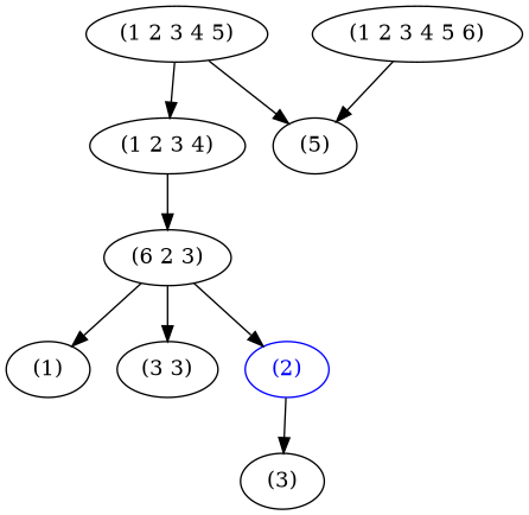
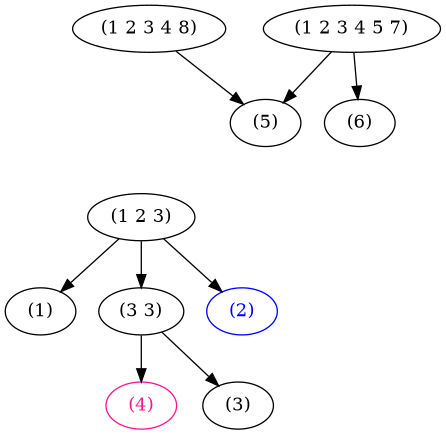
  strict digraph {
    n1 [label="(1)"]
+   n2 [color=deeppink fontcolor=deeppink label="(4)"]
    n3 [label="(3)"]
    n4 [label="(3 3)"]
-   n5 [label="(6 2 3)"]
+   n5 [label="(1 2 3)"]
    n6 [color=blue fontcolor=blue label="(2)"]
-   n7 [label="(1 2 3 4)"]
    n8 [label="(5)"]
-   n9 [label="(1 2 3 4 5)"]
-   n11 [label="(1 2 3 4 5 6)"]
-   n6 -> n3
+   n9 [label="(1 2 3 4 8)"]
+   n10 [label="(6)"]
+   n11 [label="(1 2 3 4 5 7)"]
+   n4 -> n2
+   n4 -> n3
    n5 -> n1
    n5 -> n4
    n5 -> n6
-   n7 -> n5
-   n9 -> n7
    n9 -> n8
    n11 -> n8
+   n11 -> n10
  }
